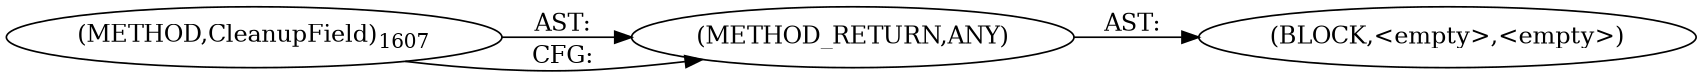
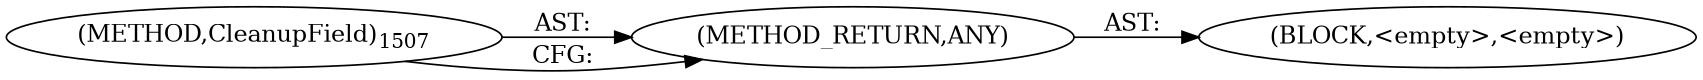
  digraph {
    rankdir=LR
-   n1 [label=<(METHOD,CleanupField)<SUB>1607</SUB>>]
+   n1 [label=<(METHOD,CleanupField)<SUB>1507</SUB>>]
    n2 [label=<(METHOD_RETURN,ANY)>]
    n3 [label=<(BLOCK,&lt;empty&gt;,&lt;empty&gt;)>]
    n1 -> n2 [label="AST: "]
    n1 -> n2 [label="CFG: "]
    n2 -> n3 [label="AST: "]
  }
